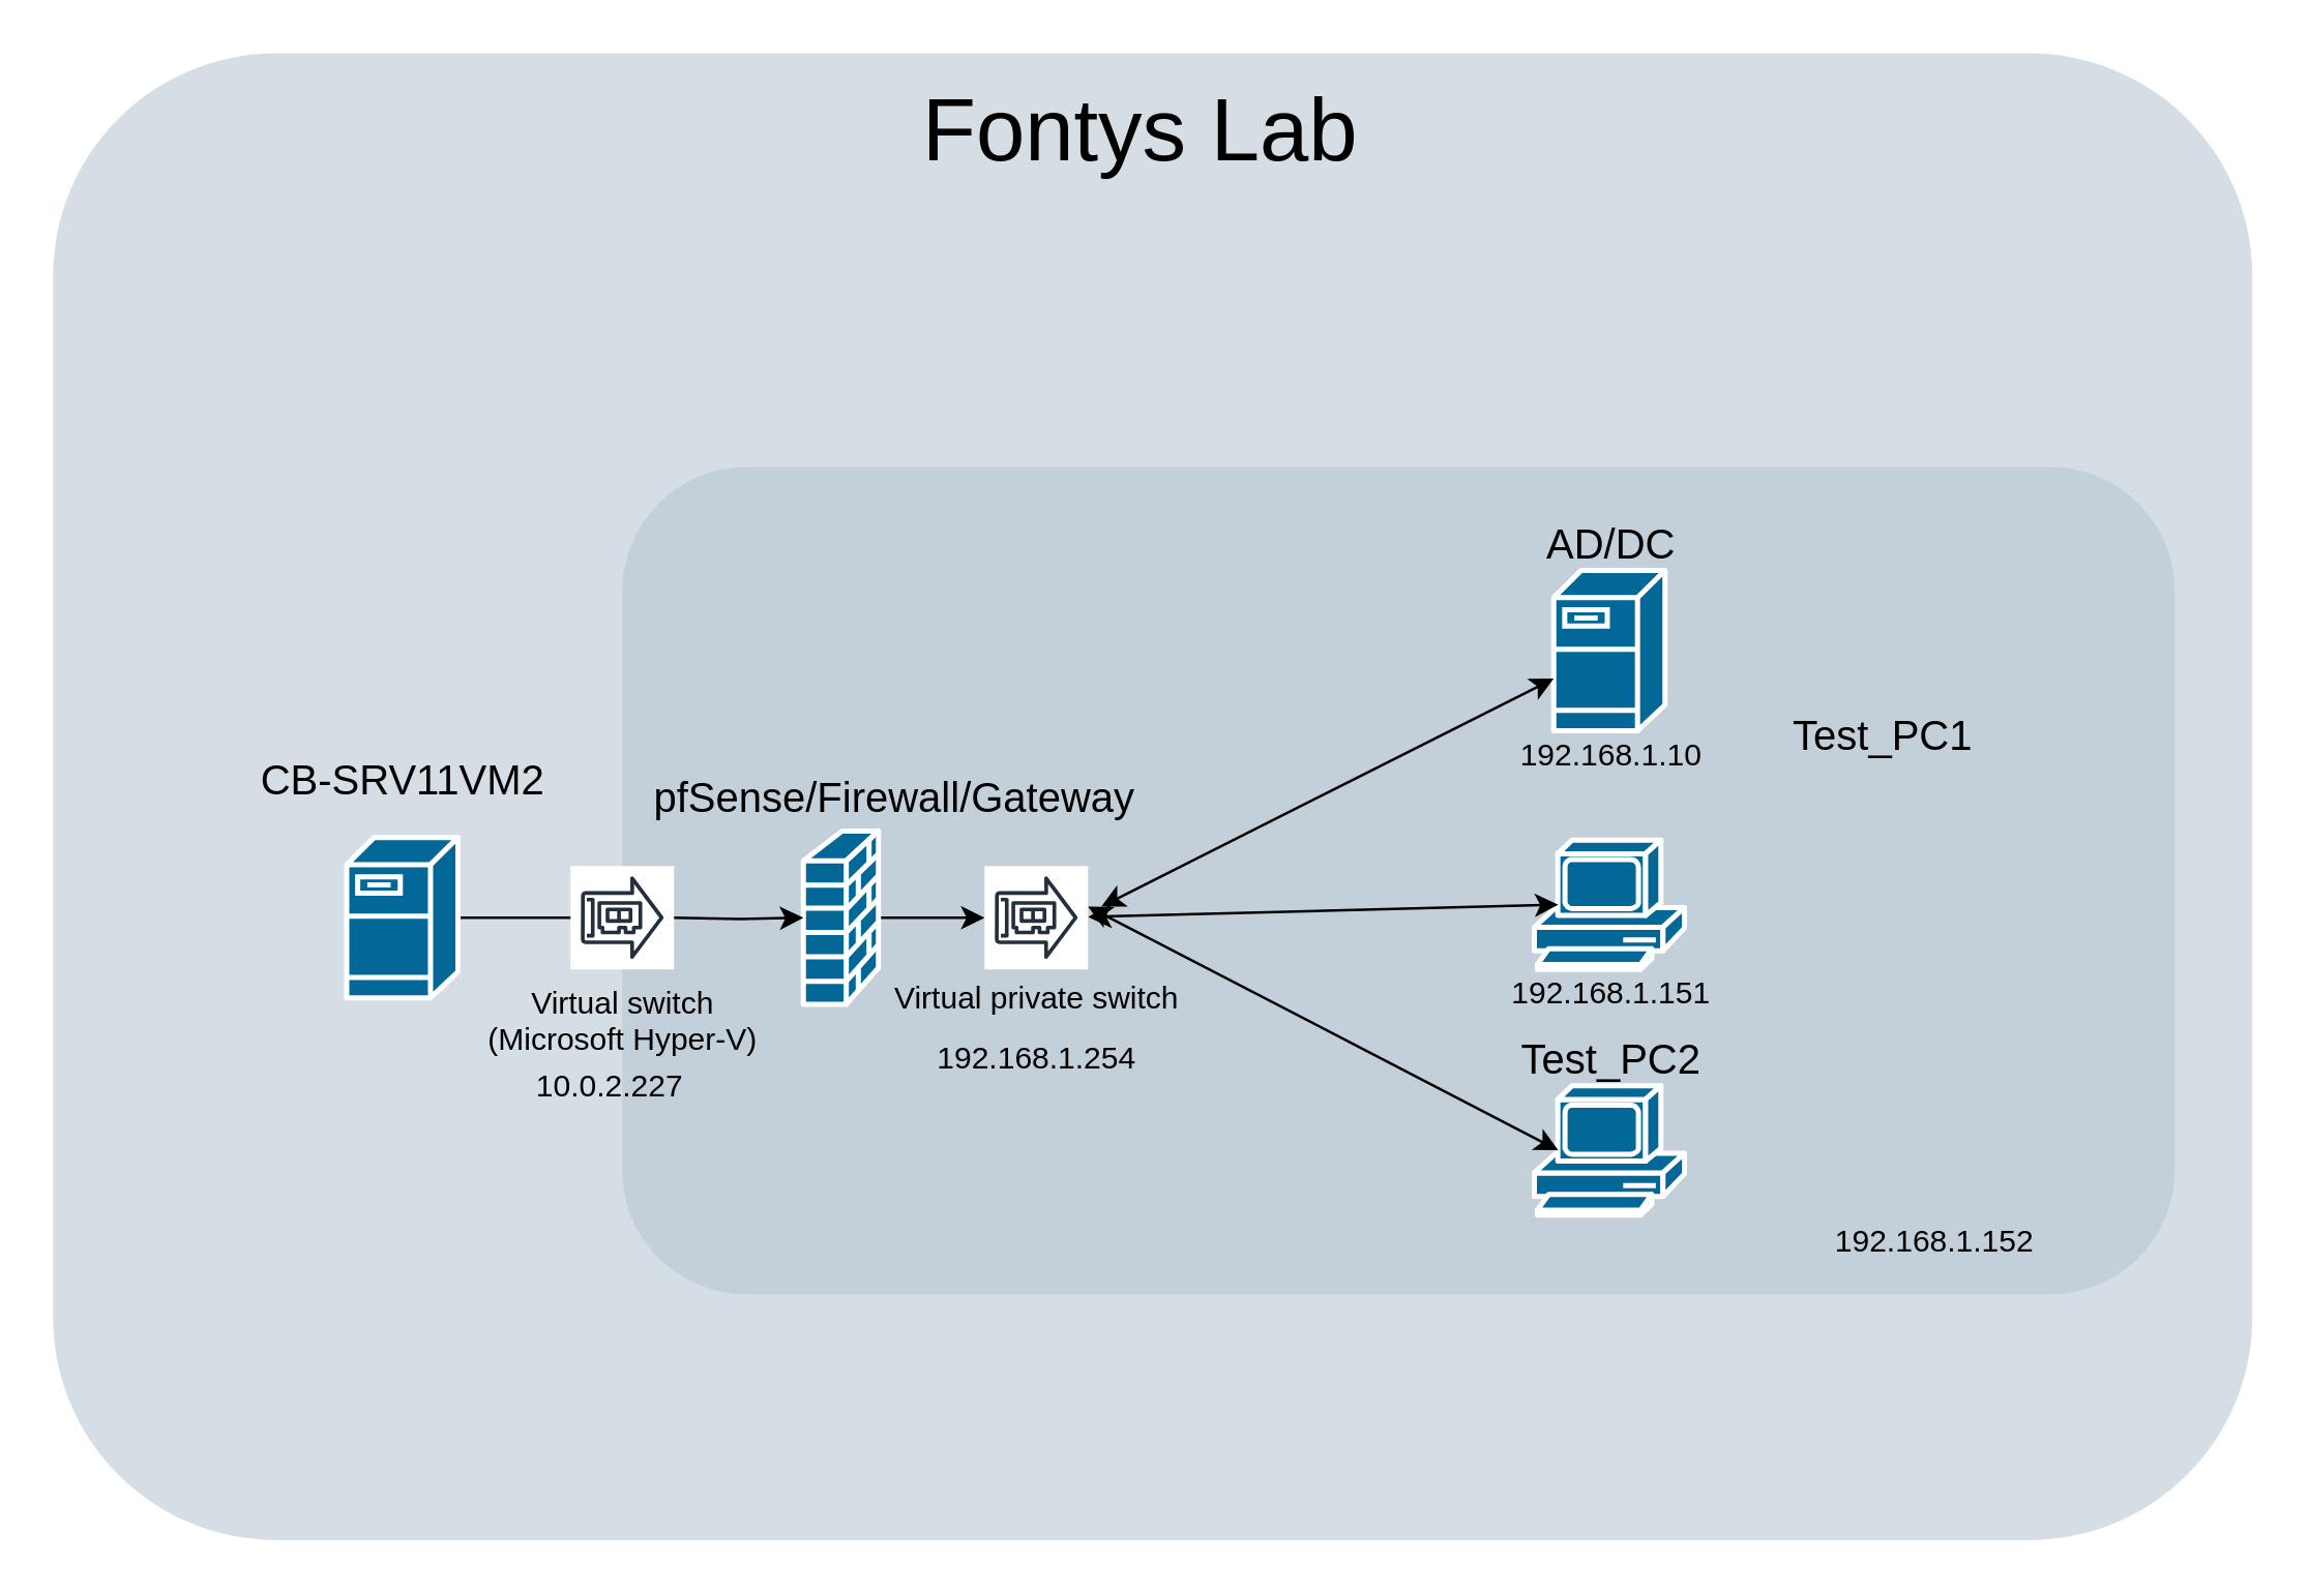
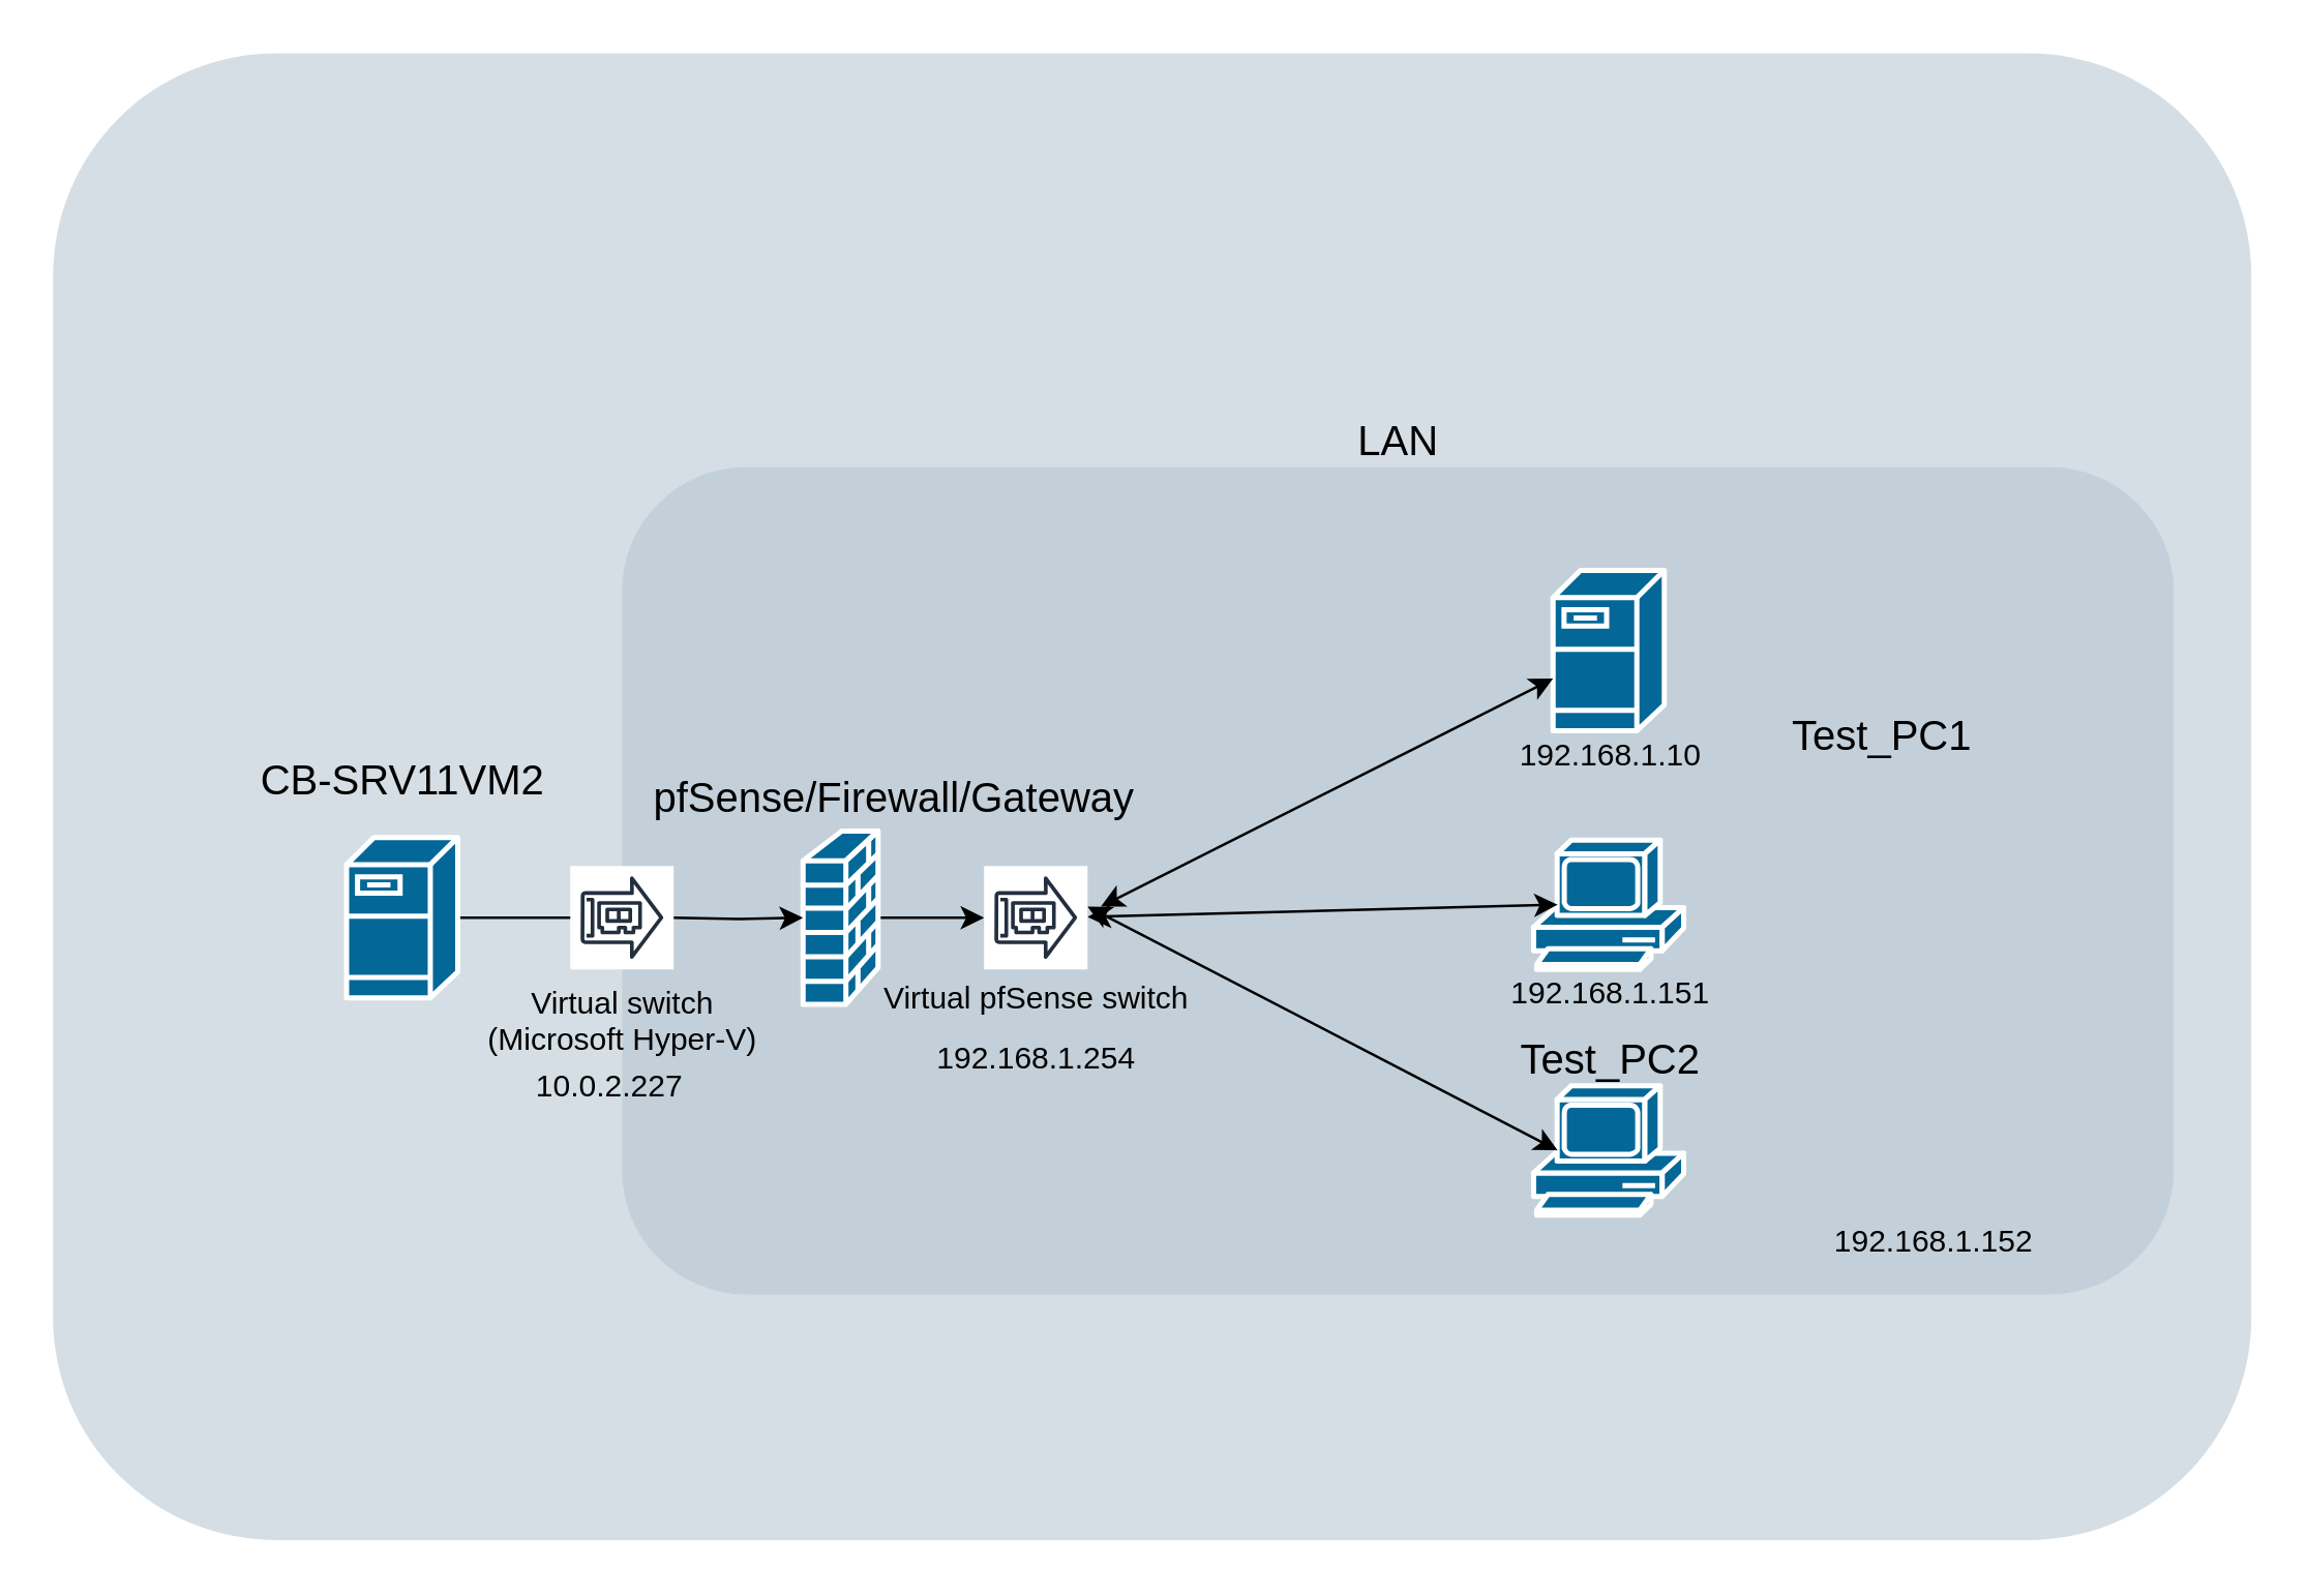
  <mxCell id="0" />
  <mxCell id="1" parent="0" />
  <mxCell id="2" value="" style="rounded=1;whiteSpace=wrap;html=1;strokeColor=none;fillColor=#BAC8D3;fontSize=24;fontColor=#23445D;align=center;opacity=60;" parent="1" vertex="1"><mxGeometry x="20" y="20" width="850" height="575" as="geometry" /></mxCell>
- <mxCell id="3" value="&lt;font style=&quot;font-size: 34px&quot;&gt;Fontys Lab&lt;/font&gt;" style="text;html=1;align=center;verticalAlign=middle;resizable=0;points=[];autosize=1;strokeColor=none;fillColor=none;" vertex="1" parent="1"><mxGeometry x="350" y="35" width="180" height="30" as="geometry" /></mxCell>
  <mxCell id="4" value="" style="edgeStyle=orthogonalEdgeStyle;rounded=0;orthogonalLoop=1;jettySize=auto;html=1;fontSize=12;entryX=0;entryY=0.5;entryDx=0;entryDy=0;entryPerimeter=0;" edge="1" parent="1" source="5"><mxGeometry relative="1" as="geometry"><mxPoint x="230" y="354.25" as="targetPoint" /></mxGeometry></mxCell>
  <mxCell id="5" value="" style="shape=mxgraph.cisco.servers.fileserver;sketch=0;html=1;pointerEvents=1;dashed=0;fillColor=#036897;strokeColor=#ffffff;strokeWidth=2;verticalLabelPosition=bottom;verticalAlign=top;align=center;outlineConnect=0;fontSize=34;" vertex="1" parent="1"><mxGeometry x="133.5" y="323.25" width="43" height="62" as="geometry" /></mxCell>
  <mxCell id="6" value="&lt;font style=&quot;font-size: 16px&quot;&gt;CB-SRV11VM2&lt;/font&gt;" style="text;html=1;align=center;verticalAlign=middle;resizable=0;points=[];autosize=1;strokeColor=none;fillColor=none;fontSize=34;" vertex="1" parent="1"><mxGeometry x="90" y="270" width="130" height="50" as="geometry" /></mxCell>
  <mxCell id="7" value="" style="rounded=1;whiteSpace=wrap;html=1;strokeColor=none;fillColor=#BAC8D3;fontSize=24;fontColor=#23445D;align=center;opacity=60;" vertex="1" parent="1"><mxGeometry x="240" y="180" width="600" height="320" as="geometry" /></mxCell>
  <mxCell id="8" value="" style="shape=mxgraph.cisco.servers.fileserver;sketch=0;html=1;pointerEvents=1;dashed=0;fillColor=#036897;strokeColor=#ffffff;strokeWidth=2;verticalLabelPosition=bottom;verticalAlign=top;align=center;outlineConnect=0;fontSize=34;" vertex="1" parent="1"><mxGeometry x="600" y="220" width="43" height="62" as="geometry" /></mxCell>
- <mxCell id="9" value="AD/DC" style="text;html=1;align=center;verticalAlign=middle;resizable=0;points=[];autosize=1;strokeColor=none;fillColor=none;fontSize=16;" vertex="1" parent="1"><mxGeometry x="586.5" y="200" width="70" height="20" as="geometry" /></mxCell>
+ <mxCell id="10" value="LAN" style="text;html=1;align=center;verticalAlign=middle;resizable=0;points=[];autosize=1;strokeColor=none;fillColor=none;fontSize=16;" vertex="1" parent="1"><mxGeometry x="515" y="160" width="50" height="20" as="geometry" /></mxCell>
  <mxCell id="11" value="" style="edgeStyle=orthogonalEdgeStyle;rounded=0;orthogonalLoop=1;jettySize=auto;html=1;fontSize=16;" edge="1" parent="1" source="12"><mxGeometry relative="1" as="geometry"><mxPoint x="380" y="354.31" as="targetPoint" /></mxGeometry></mxCell>
  <mxCell id="12" value="" style="shape=mxgraph.cisco.security.firewall;sketch=0;html=1;pointerEvents=1;dashed=0;fillColor=#036897;strokeColor=#ffffff;strokeWidth=2;verticalLabelPosition=bottom;verticalAlign=top;align=center;outlineConnect=0;fontSize=16;" vertex="1" parent="1"><mxGeometry x="310" y="320.75" width="29" height="67" as="geometry" /></mxCell>
  <mxCell id="13" value="pfSense/Firewall/Gateway" style="text;html=1;align=center;verticalAlign=middle;resizable=0;points=[];autosize=1;strokeColor=none;fillColor=none;fontSize=16;" vertex="1" parent="1"><mxGeometry x="244.5" y="297.5" width="200" height="20" as="geometry" /></mxCell>
  <mxCell id="14" value="" style="shape=mxgraph.cisco.computers_and_peripherals.pc;sketch=0;html=1;pointerEvents=1;dashed=0;fillColor=#036897;strokeColor=#ffffff;strokeWidth=2;verticalLabelPosition=bottom;verticalAlign=top;align=center;outlineConnect=0;fontSize=16;" vertex="1" parent="1"><mxGeometry x="592.5" y="419.25" width="58" height="50" as="geometry" /></mxCell>
  <mxCell id="15" value="" style="shape=mxgraph.cisco.computers_and_peripherals.pc;sketch=0;html=1;pointerEvents=1;dashed=0;fillColor=#036897;strokeColor=#ffffff;strokeWidth=2;verticalLabelPosition=bottom;verticalAlign=top;align=center;outlineConnect=0;fontSize=16;" vertex="1" parent="1"><mxGeometry x="592.5" y="324.25" width="58" height="50" as="geometry" /></mxCell>
- <mxCell id="16" value="&lt;font style=&quot;font-size: 12px&quot;&gt;Virtual private switch&lt;/font&gt;" style="text;html=1;align=center;verticalAlign=middle;resizable=0;points=[];autosize=1;strokeColor=none;fillColor=none;fontSize=16;" vertex="1" parent="1"><mxGeometry x="335" y="369.25" width="130" height="30" as="geometry" /></mxCell>
+ <mxCell id="16" value="&lt;font style=&quot;font-size: 12px&quot;&gt;Virtual pfSense switch&lt;/font&gt;" style="text;html=1;align=center;verticalAlign=middle;resizable=0;points=[];autosize=1;strokeColor=none;fillColor=none;fontSize=16;" vertex="1" parent="1"><mxGeometry x="335" y="369.25" width="130" height="30" as="geometry" /></mxCell>
  <mxCell id="17" value="" style="edgeStyle=orthogonalEdgeStyle;rounded=0;orthogonalLoop=1;jettySize=auto;html=1;fontSize=12;" edge="1" parent="1" target="12"><mxGeometry relative="1" as="geometry"><mxPoint x="259.77" y="354.31" as="sourcePoint" /></mxGeometry></mxCell>
  <mxCell id="18" value="" style="endArrow=classic;startArrow=classic;html=1;rounded=0;fontSize=12;exitX=1.128;exitY=0.394;exitDx=0;exitDy=0;exitPerimeter=0;" edge="1" parent="1" source="27" target="8"><mxGeometry width="50" height="50" relative="1" as="geometry"><mxPoint x="409.77" y="354.25" as="sourcePoint" /><mxPoint x="500" y="280" as="targetPoint" /></mxGeometry></mxCell>
  <mxCell id="19" value="" style="endArrow=classic;startArrow=classic;html=1;rounded=0;fontSize=12;entryX=0.16;entryY=0.5;entryDx=0;entryDy=0;entryPerimeter=0;" edge="1" parent="1" target="14"><mxGeometry width="50" height="50" relative="1" as="geometry"><mxPoint x="420" y="350" as="sourcePoint" /><mxPoint x="620" y="281.484" as="targetPoint" /></mxGeometry></mxCell>
  <mxCell id="20" value="192.168.1.254" style="text;html=1;align=center;verticalAlign=middle;resizable=0;points=[];autosize=1;strokeColor=none;fillColor=none;fontSize=12;" vertex="1" parent="1"><mxGeometry x="354.5" y="399.25" width="90" height="20" as="geometry" /></mxCell>
  <mxCell id="21" value="&lt;span style=&quot;color: rgb(0 , 0 , 0)&quot;&gt;Virtual switch&lt;/span&gt;&lt;br style=&quot;color: rgb(0 , 0 , 0)&quot;&gt;&lt;span style=&quot;color: rgb(0 , 0 , 0)&quot;&gt;(Microsoft Hyper-V)&lt;/span&gt;" style="sketch=0;outlineConnect=0;fontColor=#232F3E;gradientColor=none;strokeColor=#232F3E;fillColor=#ffffff;dashed=0;verticalLabelPosition=bottom;verticalAlign=top;align=center;html=1;fontSize=12;fontStyle=0;aspect=fixed;shape=mxgraph.aws4.resourceIcon;resIcon=mxgraph.aws4.elastic_network_adapter;" vertex="1" parent="1"><mxGeometry x="220" y="334.25" width="40" height="40" as="geometry" /></mxCell>
  <mxCell id="22" value="10.0.2.227" style="text;html=1;align=center;verticalAlign=middle;resizable=0;points=[];autosize=1;strokeColor=none;fillColor=none;fontSize=12;" vertex="1" parent="1"><mxGeometry x="200" y="410" width="70" height="20" as="geometry" /></mxCell>
  <mxCell id="23" value="" style="endArrow=classic;startArrow=classic;html=1;rounded=0;fontSize=12;entryX=0.16;entryY=0.5;entryDx=0;entryDy=0;entryPerimeter=0;" edge="1" parent="1" target="15"><mxGeometry width="50" height="50" relative="1" as="geometry"><mxPoint x="420" y="354" as="sourcePoint" /><mxPoint x="610" y="271.484" as="targetPoint" /></mxGeometry></mxCell>
  <mxCell id="24" value="192.168.1.152" style="text;html=1;align=center;verticalAlign=middle;resizable=0;points=[];autosize=1;strokeColor=none;fillColor=none;fontSize=12;" vertex="1" parent="1"><mxGeometry x="701.5" y="470" width="90" height="20" as="geometry" /></mxCell>
  <mxCell id="25" value="192.168.1.151" style="text;html=1;align=center;verticalAlign=middle;resizable=0;points=[];autosize=1;strokeColor=none;fillColor=none;fontSize=12;" vertex="1" parent="1"><mxGeometry x="576.5" y="374.25" width="90" height="20" as="geometry" /></mxCell>
  <mxCell id="26" value="192.168.1.10" style="text;html=1;align=center;verticalAlign=middle;resizable=0;points=[];autosize=1;strokeColor=none;fillColor=none;fontSize=12;" vertex="1" parent="1"><mxGeometry x="576.5" y="282" width="90" height="20" as="geometry" /></mxCell>
  <mxCell id="27" value="" style="sketch=0;outlineConnect=0;fontColor=#232F3E;gradientColor=none;strokeColor=#232F3E;fillColor=#ffffff;dashed=0;verticalLabelPosition=bottom;verticalAlign=top;align=center;html=1;fontSize=12;fontStyle=0;aspect=fixed;shape=mxgraph.aws4.resourceIcon;resIcon=mxgraph.aws4.elastic_network_adapter;" vertex="1" parent="1"><mxGeometry x="380" y="334.25" width="40" height="40" as="geometry" /></mxCell>
  <mxCell id="28" value="&lt;font style=&quot;font-size: 16px&quot;&gt;Test_PC1&lt;/font&gt;" style="text;html=1;align=center;verticalAlign=middle;resizable=0;points=[];autosize=1;strokeColor=none;fillColor=none;fontSize=12;" vertex="1" parent="1"><mxGeometry x="686.5" y="274.25" width="80" height="20" as="geometry" /></mxCell>
  <mxCell id="29" value="&lt;font style=&quot;font-size: 16px&quot;&gt;Test_PC2&lt;/font&gt;" style="text;html=1;align=center;verticalAlign=middle;resizable=0;points=[];autosize=1;strokeColor=none;fillColor=none;fontSize=12;" vertex="1" parent="1"><mxGeometry x="581.5" y="399.25" width="80" height="20" as="geometry" /></mxCell>
